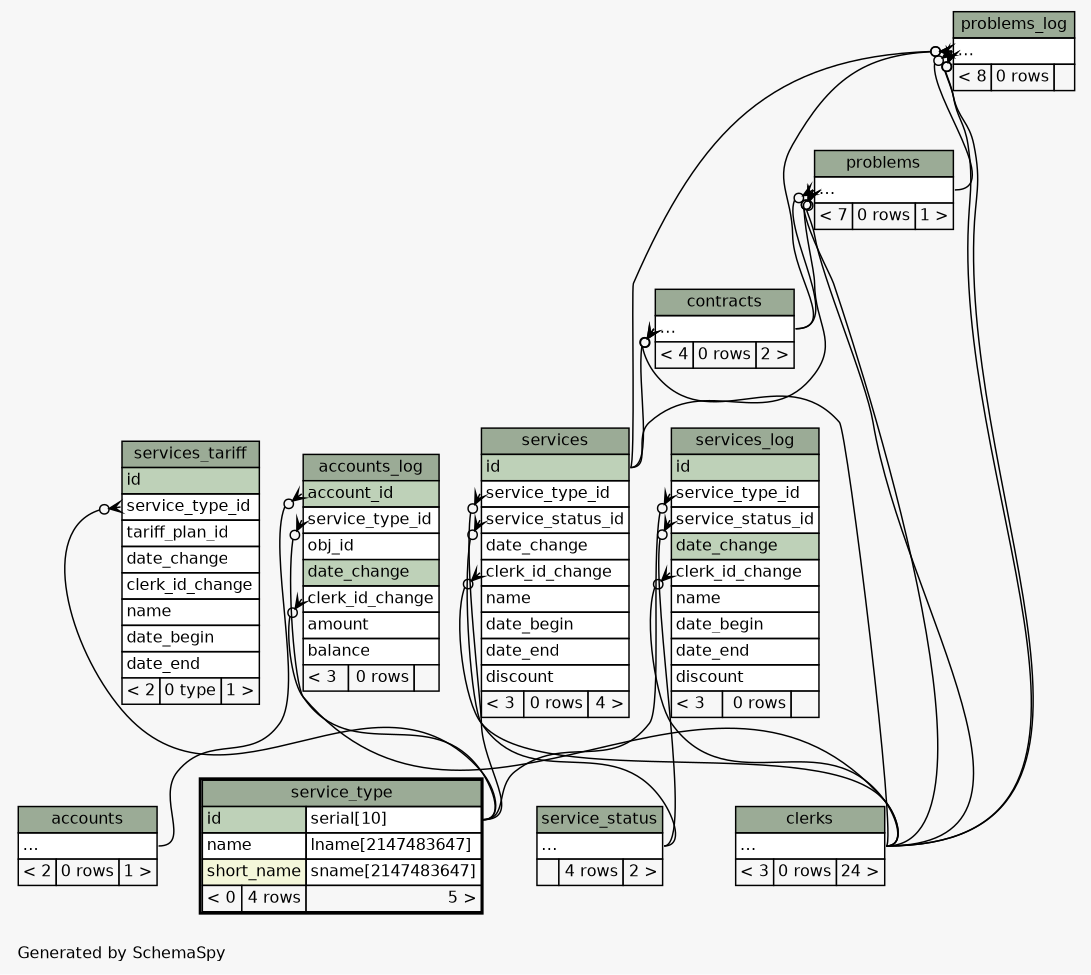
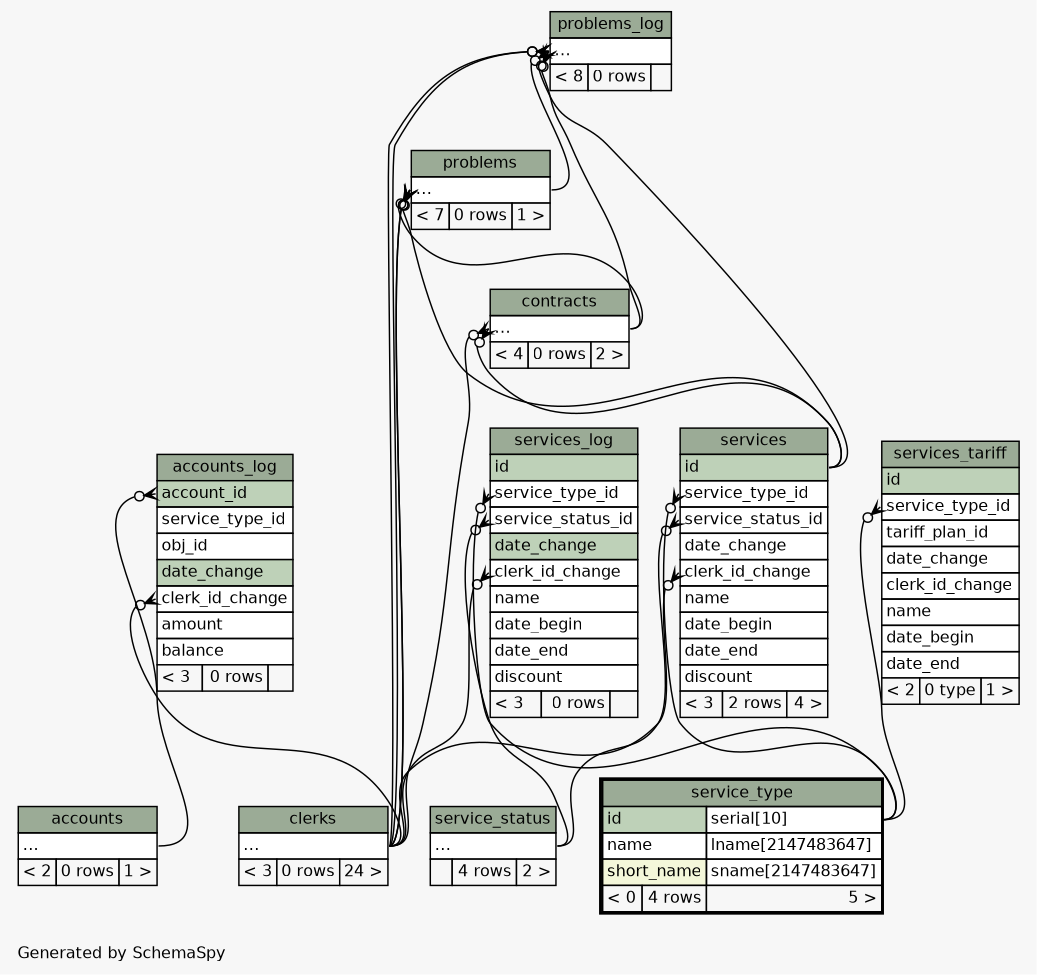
  digraph {
    bgcolor="#f7f7f7"
    fontname=Helvetica
    fontsize=11
    label="\nGenerated by SchemaSpy"
    labeljust=l
    nodesep=0.18
    rankdir=TB
    ranksep=0.46
    node [fontname=Helvetica fontsize=11 shape=plaintext]
    edge [arrowhead=none arrowsize=0.8 arrowtail=crowodot dir=back headport="elipses:e" tailport="elipses:w"]
    n1 [label=<     <TABLE BORDER="0" CELLBORDER="1" CELLSPACING="0" BGCOLOR="#ffffff">       <TR><TD COLSPAN="3" BGCOLOR="#9bab96" ALIGN="CENTER">accounts_log</TD></TR>       <TR><TD PORT="account_id" COLSPAN="3" BGCOLOR="#bed1b8" ALIGN="LEFT">account_id</TD></TR>       <TR><TD PORT="service_type_id" COLSPAN="3" ALIGN="LEFT">service_type_id</TD></TR>       <TR><TD PORT="obj_id" COLSPAN="3" ALIGN="LEFT">obj_id</TD></TR>       <TR><TD PORT="date_change" COLSPAN="3" BGCOLOR="#bed1b8" ALIGN="LEFT">date_change</TD></TR>       <TR><TD PORT="clerk_id_change" COLSPAN="3" ALIGN="LEFT">clerk_id_change</TD></TR>       <TR><TD PORT="amount" COLSPAN="3" ALIGN="LEFT">amount</TD></TR>       <TR><TD PORT="balance" COLSPAN="3" ALIGN="LEFT">balance</TD></TR>       <TR><TD ALIGN="LEFT" BGCOLOR="#f7f7f7">&lt; 3</TD><TD ALIGN="RIGHT" BGCOLOR="#f7f7f7">0 rows</TD><TD ALIGN="RIGHT" BGCOLOR="#f7f7f7">  </TD></TR>     </TABLE>>]
    n2 [label=<     <TABLE BORDER="0" CELLBORDER="1" CELLSPACING="0" BGCOLOR="#ffffff">       <TR><TD COLSPAN="3" BGCOLOR="#9bab96" ALIGN="CENTER">accounts</TD></TR>       <TR><TD PORT="elipses" COLSPAN="3" ALIGN="LEFT">...</TD></TR>       <TR><TD ALIGN="LEFT" BGCOLOR="#f7f7f7">&lt; 2</TD><TD ALIGN="RIGHT" BGCOLOR="#f7f7f7">0 rows</TD><TD ALIGN="RIGHT" BGCOLOR="#f7f7f7">1 &gt;</TD></TR>     </TABLE>>]
    n3 [label=<     <TABLE BORDER="0" CELLBORDER="1" CELLSPACING="0" BGCOLOR="#ffffff">       <TR><TD COLSPAN="3" BGCOLOR="#9bab96" ALIGN="CENTER">clerks</TD></TR>       <TR><TD PORT="elipses" COLSPAN="3" ALIGN="LEFT">...</TD></TR>       <TR><TD ALIGN="LEFT" BGCOLOR="#f7f7f7">&lt; 3</TD><TD ALIGN="RIGHT" BGCOLOR="#f7f7f7">0 rows</TD><TD ALIGN="RIGHT" BGCOLOR="#f7f7f7">24 &gt;</TD></TR>     </TABLE>>]
    n4 [label=<     <TABLE BORDER="2" CELLBORDER="1" CELLSPACING="0" BGCOLOR="#ffffff">       <TR><TD COLSPAN="3" BGCOLOR="#9bab96" ALIGN="CENTER">service_type</TD></TR>       <TR><TD PORT="id" COLSPAN="2" BGCOLOR="#bed1b8" ALIGN="LEFT">id</TD><TD PORT="id.type" ALIGN="LEFT">serial[10]</TD></TR>       <TR><TD PORT="name" COLSPAN="2" ALIGN="LEFT">name</TD><TD PORT="name.type" ALIGN="LEFT">lname[2147483647]</TD></TR>       <TR><TD PORT="short_name" COLSPAN="2" BGCOLOR="#f4f7da" ALIGN="LEFT">short_name</TD><TD PORT="short_name.type" ALIGN="LEFT">sname[2147483647]</TD></TR>       <TR><TD ALIGN="LEFT" BGCOLOR="#f7f7f7">&lt; 0</TD><TD ALIGN="RIGHT" BGCOLOR="#f7f7f7">4 rows</TD><TD ALIGN="RIGHT" BGCOLOR="#f7f7f7">5 &gt;</TD></TR>     </TABLE>>]
    n5 [label=<     <TABLE BORDER="0" CELLBORDER="1" CELLSPACING="0" BGCOLOR="#ffffff">       <TR><TD COLSPAN="3" BGCOLOR="#9bab96" ALIGN="CENTER">contracts</TD></TR>       <TR><TD PORT="elipses" COLSPAN="3" ALIGN="LEFT">...</TD></TR>       <TR><TD ALIGN="LEFT" BGCOLOR="#f7f7f7">&lt; 4</TD><TD ALIGN="RIGHT" BGCOLOR="#f7f7f7">0 rows</TD><TD ALIGN="RIGHT" BGCOLOR="#f7f7f7">2 &gt;</TD></TR>     </TABLE>>]
-   n6 [label=<     <TABLE BORDER="0" CELLBORDER="1" CELLSPACING="0" BGCOLOR="#ffffff">       <TR><TD COLSPAN="3" BGCOLOR="#9bab96" ALIGN="CENTER">services</TD></TR>       <TR><TD PORT="id" COLSPAN="3" BGCOLOR="#bed1b8" ALIGN="LEFT">id</TD></TR>       <TR><TD PORT="service_type_id" COLSPAN="3" ALIGN="LEFT">service_type_id</TD></TR>       <TR><TD PORT="service_status_id" COLSPAN="3" ALIGN="LEFT">service_status_id</TD></TR>       <TR><TD PORT="date_change" COLSPAN="3" ALIGN="LEFT">date_change</TD></TR>       <TR><TD PORT="clerk_id_change" COLSPAN="3" ALIGN="LEFT">clerk_id_change</TD></TR>       <TR><TD PORT="name" COLSPAN="3" ALIGN="LEFT">name</TD></TR>       <TR><TD PORT="date_begin" COLSPAN="3" ALIGN="LEFT">date_begin</TD></TR>       <TR><TD PORT="date_end" COLSPAN="3" ALIGN="LEFT">date_end</TD></TR>       <TR><TD PORT="discount" COLSPAN="3" ALIGN="LEFT">discount</TD></TR>       <TR><TD ALIGN="LEFT" BGCOLOR="#f7f7f7">&lt; 3</TD><TD ALIGN="RIGHT" BGCOLOR="#f7f7f7">0 rows</TD><TD ALIGN="RIGHT" BGCOLOR="#f7f7f7">4 &gt;</TD></TR>     </TABLE>>]
+   n6 [label=<     <TABLE BORDER="0" CELLBORDER="1" CELLSPACING="0" BGCOLOR="#ffffff">       <TR><TD COLSPAN="3" BGCOLOR="#9bab96" ALIGN="CENTER">services</TD></TR>       <TR><TD PORT="id" COLSPAN="3" BGCOLOR="#bed1b8" ALIGN="LEFT">id</TD></TR>       <TR><TD PORT="service_type_id" COLSPAN="3" ALIGN="LEFT">service_type_id</TD></TR>       <TR><TD PORT="service_status_id" COLSPAN="3" ALIGN="LEFT">service_status_id</TD></TR>       <TR><TD PORT="date_change" COLSPAN="3" ALIGN="LEFT">date_change</TD></TR>       <TR><TD PORT="clerk_id_change" COLSPAN="3" ALIGN="LEFT">clerk_id_change</TD></TR>       <TR><TD PORT="name" COLSPAN="3" ALIGN="LEFT">name</TD></TR>       <TR><TD PORT="date_begin" COLSPAN="3" ALIGN="LEFT">date_begin</TD></TR>       <TR><TD PORT="date_end" COLSPAN="3" ALIGN="LEFT">date_end</TD></TR>       <TR><TD PORT="discount" COLSPAN="3" ALIGN="LEFT">discount</TD></TR>       <TR><TD ALIGN="LEFT" BGCOLOR="#f7f7f7">&lt; 3</TD><TD ALIGN="RIGHT" BGCOLOR="#f7f7f7">2 rows</TD><TD ALIGN="RIGHT" BGCOLOR="#f7f7f7">4 &gt;</TD></TR>     </TABLE>>]
    n7 [label=<     <TABLE BORDER="0" CELLBORDER="1" CELLSPACING="0" BGCOLOR="#ffffff">       <TR><TD COLSPAN="3" BGCOLOR="#9bab96" ALIGN="CENTER">service_status</TD></TR>       <TR><TD PORT="elipses" COLSPAN="3" ALIGN="LEFT">...</TD></TR>       <TR><TD ALIGN="LEFT" BGCOLOR="#f7f7f7">  </TD><TD ALIGN="RIGHT" BGCOLOR="#f7f7f7">4 rows</TD><TD ALIGN="RIGHT" BGCOLOR="#f7f7f7">2 &gt;</TD></TR>     </TABLE>>]
    n8 [label=<     <TABLE BORDER="0" CELLBORDER="1" CELLSPACING="0" BGCOLOR="#ffffff">       <TR><TD COLSPAN="3" BGCOLOR="#9bab96" ALIGN="CENTER">problems</TD></TR>       <TR><TD PORT="elipses" COLSPAN="3" ALIGN="LEFT">...</TD></TR>       <TR><TD ALIGN="LEFT" BGCOLOR="#f7f7f7">&lt; 7</TD><TD ALIGN="RIGHT" BGCOLOR="#f7f7f7">0 rows</TD><TD ALIGN="RIGHT" BGCOLOR="#f7f7f7">1 &gt;</TD></TR>     </TABLE>>]
    n9 [label=<     <TABLE BORDER="0" CELLBORDER="1" CELLSPACING="0" BGCOLOR="#ffffff">       <TR><TD COLSPAN="3" BGCOLOR="#9bab96" ALIGN="CENTER">problems_log</TD></TR>       <TR><TD PORT="elipses" COLSPAN="3" ALIGN="LEFT">...</TD></TR>       <TR><TD ALIGN="LEFT" BGCOLOR="#f7f7f7">&lt; 8</TD><TD ALIGN="RIGHT" BGCOLOR="#f7f7f7">0 rows</TD><TD ALIGN="RIGHT" BGCOLOR="#f7f7f7">  </TD></TR>     </TABLE>>]
    n10 [label=<     <TABLE BORDER="0" CELLBORDER="1" CELLSPACING="0" BGCOLOR="#ffffff">       <TR><TD COLSPAN="3" BGCOLOR="#9bab96" ALIGN="CENTER">services_log</TD></TR>       <TR><TD PORT="id" COLSPAN="3" BGCOLOR="#bed1b8" ALIGN="LEFT">id</TD></TR>       <TR><TD PORT="service_type_id" COLSPAN="3" ALIGN="LEFT">service_type_id</TD></TR>       <TR><TD PORT="service_status_id" COLSPAN="3" ALIGN="LEFT">service_status_id</TD></TR>       <TR><TD PORT="date_change" COLSPAN="3" BGCOLOR="#bed1b8" ALIGN="LEFT">date_change</TD></TR>       <TR><TD PORT="clerk_id_change" COLSPAN="3" ALIGN="LEFT">clerk_id_change</TD></TR>       <TR><TD PORT="name" COLSPAN="3" ALIGN="LEFT">name</TD></TR>       <TR><TD PORT="date_begin" COLSPAN="3" ALIGN="LEFT">date_begin</TD></TR>       <TR><TD PORT="date_end" COLSPAN="3" ALIGN="LEFT">date_end</TD></TR>       <TR><TD PORT="discount" COLSPAN="3" ALIGN="LEFT">discount</TD></TR>       <TR><TD ALIGN="LEFT" BGCOLOR="#f7f7f7">&lt; 3</TD><TD ALIGN="RIGHT" BGCOLOR="#f7f7f7">0 rows</TD><TD ALIGN="RIGHT" BGCOLOR="#f7f7f7">  </TD></TR>     </TABLE>>]
    n11 [label=<     <TABLE BORDER="0" CELLBORDER="1" CELLSPACING="0" BGCOLOR="#ffffff">       <TR><TD COLSPAN="3" BGCOLOR="#9bab96" ALIGN="CENTER">services_tariff</TD></TR>       <TR><TD PORT="id" COLSPAN="3" BGCOLOR="#bed1b8" ALIGN="LEFT">id</TD></TR>       <TR><TD PORT="service_type_id" COLSPAN="3" ALIGN="LEFT">service_type_id</TD></TR>       <TR><TD PORT="tariff_plan_id" COLSPAN="3" ALIGN="LEFT">tariff_plan_id</TD></TR>       <TR><TD PORT="date_change" COLSPAN="3" ALIGN="LEFT">date_change</TD></TR>       <TR><TD PORT="clerk_id_change" COLSPAN="3" ALIGN="LEFT">clerk_id_change</TD></TR>       <TR><TD PORT="name" COLSPAN="3" ALIGN="LEFT">name</TD></TR>       <TR><TD PORT="date_begin" COLSPAN="3" ALIGN="LEFT">date_begin</TD></TR>       <TR><TD PORT="date_end" COLSPAN="3" ALIGN="LEFT">date_end</TD></TR>       <TR><TD ALIGN="LEFT" BGCOLOR="#f7f7f7">&lt; 2</TD><TD ALIGN="RIGHT" BGCOLOR="#f7f7f7">0 type</TD><TD ALIGN="RIGHT" BGCOLOR="#f7f7f7">1 &gt;</TD></TR>     </TABLE>>]
    n1 -> n2 [tailport="account_id:w"]
    n1 -> n3 [tailport="clerk_id_change:w"]
-   n1 -> n4 [headport="id.type:e" tailport="service_type_id:w"]
    n5 -> n3
    n5 -> n6 [headport="id:e"]
    n6 -> n3 [tailport="clerk_id_change:w"]
    n6 -> n4 [headport="id.type:e" tailport="service_type_id:w"]
    n6 -> n7 [tailport="service_status_id:w"]
    n8 -> n3
    n8 -> n3
    n8 -> n5
    n8 -> n6 [headport="id:e"]
    n9 -> n3
    n9 -> n3
    n9 -> n5
    n9 -> n6 [headport="id:e"]
    n9 -> n8
    n10 -> n3 [tailport="clerk_id_change:w"]
    n10 -> n4 [headport="id.type:e" tailport="service_type_id:w"]
    n10 -> n7 [tailport="service_status_id:w"]
    n11 -> n4 [headport="id.type:e" tailport="service_type_id:w"]
  }
